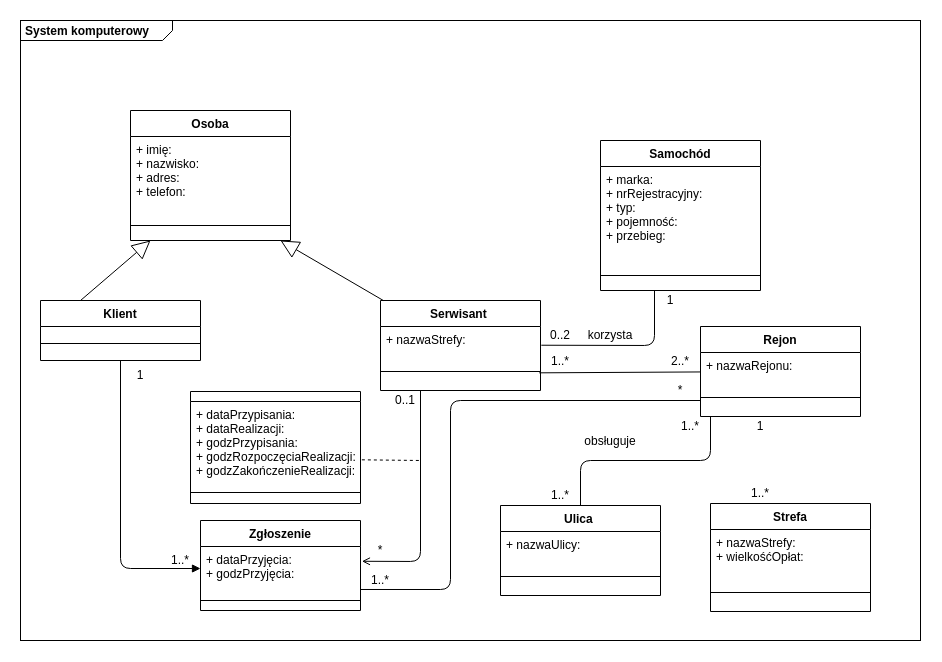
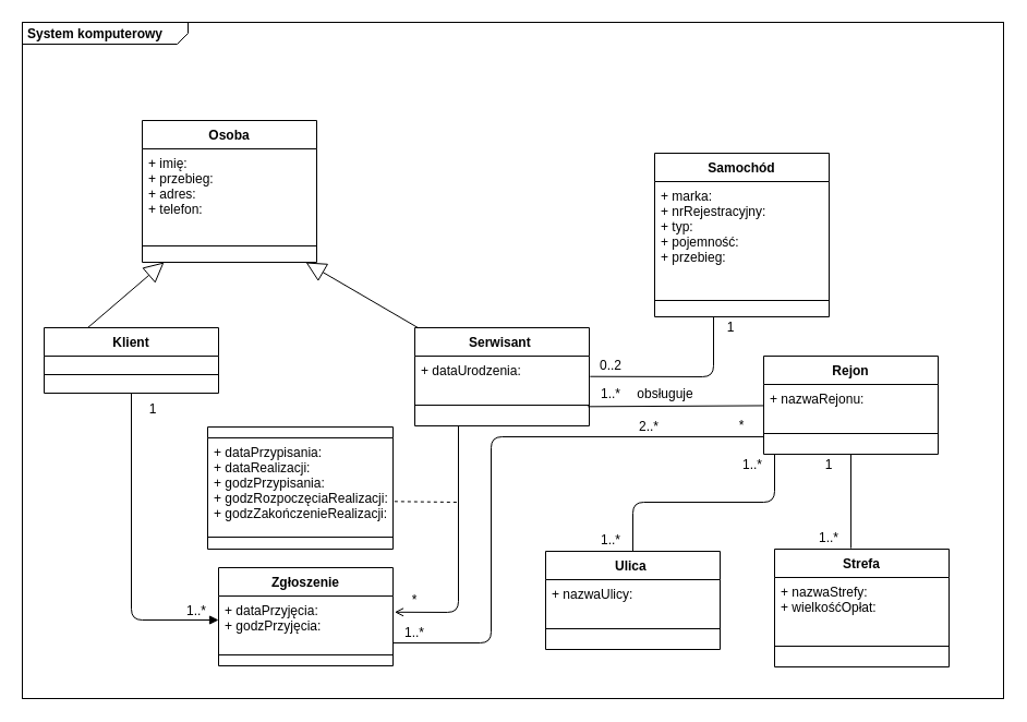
  <mxCell id="0" />
  <mxCell id="1" parent="0" />
  <mxCell id="2" value="&lt;p style=&quot;margin: 0px ; margin-top: 4px ; margin-left: 5px ; text-align: left&quot;&gt;&lt;b&gt;System komputerowy&lt;/b&gt;&lt;/p&gt;" style="html=1;shape=mxgraph.sysml.package;overflow=fill;labelX=152;align=left;spacingLeft=5;verticalAlign=top;spacingTop=-3;" parent="1" vertex="1"><mxGeometry x="20" y="20" width="900" height="620" as="geometry" /></mxCell>
  <mxCell id="3" value="Osoba" style="swimlane;fontStyle=1;align=center;verticalAlign=top;childLayout=stackLayout;horizontal=1;startSize=26;horizontalStack=0;resizeParent=1;resizeParentMax=0;resizeLast=0;collapsible=1;marginBottom=0;" parent="1" vertex="1"><mxGeometry x="130" y="110" width="160" height="130" as="geometry" /></mxCell>
- <mxCell id="4" value="+ imię:&#10;+ nazwisko:&#10;+ adres:&#10;+ telefon:" style="text;strokeColor=none;fillColor=none;align=left;verticalAlign=top;spacingLeft=4;spacingRight=4;overflow=hidden;rotatable=0;points=[[0,0.5],[1,0.5]];portConstraint=eastwest;" parent="3" vertex="1"><mxGeometry y="26" width="160" height="74" as="geometry" /></mxCell>
+ <mxCell id="4" value="+ imię:&#10;+ przebieg:&#10;+ adres:&#10;+ telefon:" style="text;strokeColor=none;fillColor=none;align=left;verticalAlign=top;spacingLeft=4;spacingRight=4;overflow=hidden;rotatable=0;points=[[0,0.5],[1,0.5]];portConstraint=eastwest;" parent="3" vertex="1"><mxGeometry y="26" width="160" height="74" as="geometry" /></mxCell>
  <mxCell id="5" value="" style="line;strokeWidth=1;fillColor=none;align=left;verticalAlign=middle;spacingTop=-1;spacingLeft=3;spacingRight=3;rotatable=0;labelPosition=right;points=[];portConstraint=eastwest;" parent="3" vertex="1"><mxGeometry y="100" width="160" height="30" as="geometry" /></mxCell>
  <mxCell id="6" value="Klient" style="swimlane;fontStyle=1;align=center;verticalAlign=top;childLayout=stackLayout;horizontal=1;startSize=26;horizontalStack=0;resizeParent=1;resizeParentMax=0;resizeLast=0;collapsible=1;marginBottom=0;" parent="1" vertex="1"><mxGeometry x="40" y="300" width="160" height="60" as="geometry" /></mxCell>
  <mxCell id="7" value="" style="line;strokeWidth=1;fillColor=none;align=left;verticalAlign=middle;spacingTop=-1;spacingLeft=3;spacingRight=3;rotatable=0;labelPosition=right;points=[];portConstraint=eastwest;" parent="6" vertex="1"><mxGeometry y="26" width="160" height="34" as="geometry" /></mxCell>
  <mxCell id="8" value="Serwisant " style="swimlane;fontStyle=1;align=center;verticalAlign=top;childLayout=stackLayout;horizontal=1;startSize=26;horizontalStack=0;resizeParent=1;resizeParentMax=0;resizeLast=0;collapsible=1;marginBottom=0;" parent="1" vertex="1"><mxGeometry x="380" y="300" width="160" height="90" as="geometry" /></mxCell>
- <mxCell id="9" value="+ nazwaStrefy:" style="text;strokeColor=none;fillColor=none;align=left;verticalAlign=top;spacingLeft=4;spacingRight=4;overflow=hidden;rotatable=0;points=[[0,0.5],[1,0.5]];portConstraint=eastwest;" parent="8" vertex="1"><mxGeometry y="26" width="160" height="26" as="geometry" /></mxCell>
+ <mxCell id="9" value="+ dataUrodzenia:" style="text;strokeColor=none;fillColor=none;align=left;verticalAlign=top;spacingLeft=4;spacingRight=4;overflow=hidden;rotatable=0;points=[[0,0.5],[1,0.5]];portConstraint=eastwest;" parent="8" vertex="1"><mxGeometry y="26" width="160" height="26" as="geometry" /></mxCell>
  <mxCell id="10" value="" style="line;strokeWidth=1;fillColor=none;align=left;verticalAlign=middle;spacingTop=-1;spacingLeft=3;spacingRight=3;rotatable=0;labelPosition=right;points=[];portConstraint=eastwest;" parent="8" vertex="1"><mxGeometry y="52" width="160" height="38" as="geometry" /></mxCell>
  <mxCell id="11" value="" style="endArrow=block;endSize=16;endFill=0;html=1;exitX=0.25;exitY=0;exitDx=0;exitDy=0;" parent="1" source="6" edge="1"><mxGeometry width="160" relative="1" as="geometry"><mxPoint x="220" y="280" as="sourcePoint" /><mxPoint x="150" y="240" as="targetPoint" /></mxGeometry></mxCell>
  <mxCell id="12" value="" style="endArrow=block;endSize=16;endFill=0;html=1;" parent="1" source="8" edge="1"><mxGeometry width="160" relative="1" as="geometry"><mxPoint x="220" y="380" as="sourcePoint" /><mxPoint x="280" y="240" as="targetPoint" /></mxGeometry></mxCell>
  <mxCell id="13" value="Samochód" style="swimlane;fontStyle=1;align=center;verticalAlign=top;childLayout=stackLayout;horizontal=1;startSize=26;horizontalStack=0;resizeParent=1;resizeParentMax=0;resizeLast=0;collapsible=1;marginBottom=0;" parent="1" vertex="1"><mxGeometry x="600" y="140" width="160" height="150" as="geometry" /></mxCell>
  <mxCell id="14" value="+ marka:&#10;+ nrRejestracyjny:&#10;+ typ: &#10;+ pojemność:&#10;+ przebieg:" style="text;strokeColor=none;fillColor=none;align=left;verticalAlign=top;spacingLeft=4;spacingRight=4;overflow=hidden;rotatable=0;points=[[0,0.5],[1,0.5]];portConstraint=eastwest;" parent="13" vertex="1"><mxGeometry y="26" width="160" height="94" as="geometry" /></mxCell>
  <mxCell id="15" value="" style="line;strokeWidth=1;fillColor=none;align=left;verticalAlign=middle;spacingTop=-1;spacingLeft=3;spacingRight=3;rotatable=0;labelPosition=right;points=[];portConstraint=eastwest;" parent="13" vertex="1"><mxGeometry y="120" width="160" height="30" as="geometry" /></mxCell>
  <mxCell id="16" value="" style="endArrow=none;html=1;exitX=1.005;exitY=0.72;exitDx=0;exitDy=0;exitPerimeter=0;" parent="1" source="9" edge="1"><mxGeometry width="50" height="50" relative="1" as="geometry"><mxPoint x="500" y="440" as="sourcePoint" /><mxPoint x="654" y="290" as="targetPoint" /><Array as="points"><mxPoint x="654" y="345" /></Array></mxGeometry></mxCell>
  <mxCell id="17" value="Zgłoszenie" style="swimlane;fontStyle=1;align=center;verticalAlign=top;childLayout=stackLayout;horizontal=1;startSize=26;horizontalStack=0;resizeParent=1;resizeParentMax=0;resizeLast=0;collapsible=1;marginBottom=0;" parent="1" vertex="1"><mxGeometry x="200" y="520" width="160" height="90" as="geometry" /></mxCell>
  <mxCell id="18" value="+ dataPrzyjęcia:&#10;+ godzPrzyjęcia:" style="text;strokeColor=none;fillColor=none;align=left;verticalAlign=top;spacingLeft=4;spacingRight=4;overflow=hidden;rotatable=0;points=[[0,0.5],[1,0.5]];portConstraint=eastwest;" parent="17" vertex="1"><mxGeometry y="26" width="160" height="44" as="geometry" /></mxCell>
  <mxCell id="19" value="" style="line;strokeWidth=1;fillColor=none;align=left;verticalAlign=middle;spacingTop=-1;spacingLeft=3;spacingRight=3;rotatable=0;labelPosition=right;points=[];portConstraint=eastwest;" parent="17" vertex="1"><mxGeometry y="70" width="160" height="20" as="geometry" /></mxCell>
  <mxCell id="20" value="" style="endArrow=open;html=1;exitX=0.25;exitY=1;exitDx=0;exitDy=0;entryX=1.009;entryY=0.336;entryDx=0;entryDy=0;entryPerimeter=0;" parent="1" source="8" target="18" edge="1"><mxGeometry width="50" height="50" relative="1" as="geometry"><mxPoint x="300" y="440" as="sourcePoint" /><mxPoint x="350" y="390" as="targetPoint" /><Array as="points"><mxPoint x="420" y="561" /></Array></mxGeometry></mxCell>
  <mxCell id="21" value="" style="endArrow=block;html=1;exitX=0.5;exitY=1;exitDx=0;exitDy=0;entryX=0;entryY=0.5;entryDx=0;entryDy=0;" parent="1" source="6" target="18" edge="1"><mxGeometry width="50" height="50" relative="1" as="geometry"><mxPoint x="300" y="440" as="sourcePoint" /><mxPoint x="350" y="390" as="targetPoint" /><Array as="points"><mxPoint x="120" y="568" /></Array></mxGeometry></mxCell>
  <mxCell id="22" value="1" style="text;html=1;strokeColor=none;fillColor=none;align=center;verticalAlign=middle;whiteSpace=wrap;rounded=0;" parent="1" vertex="1"><mxGeometry x="120" y="360" width="40" height="30" as="geometry" /></mxCell>
  <mxCell id="23" value="1..*" style="text;html=1;strokeColor=none;fillColor=none;align=center;verticalAlign=middle;whiteSpace=wrap;rounded=0;" parent="1" vertex="1"><mxGeometry x="160" y="550" width="40" height="20" as="geometry" /></mxCell>
  <mxCell id="24" value="*" style="text;html=1;strokeColor=none;fillColor=none;align=center;verticalAlign=middle;whiteSpace=wrap;rounded=0;" parent="1" vertex="1"><mxGeometry x="360" y="540" width="40" height="20" as="geometry" /></mxCell>
- <mxCell id="25" value="0..1" style="text;html=1;strokeColor=none;fillColor=none;align=center;verticalAlign=middle;whiteSpace=wrap;rounded=0;" parent="1" vertex="1"><mxGeometry x="390" y="390" width="30" height="20" as="geometry" /></mxCell>
  <mxCell id="26" value="0..2" style="text;html=1;strokeColor=none;fillColor=none;align=center;verticalAlign=middle;whiteSpace=wrap;rounded=0;" parent="1" vertex="1"><mxGeometry x="540" y="330" width="40" height="10" as="geometry" /></mxCell>
  <mxCell id="27" value="1" style="text;html=1;strokeColor=none;fillColor=none;align=center;verticalAlign=middle;whiteSpace=wrap;rounded=0;" parent="1" vertex="1"><mxGeometry x="650" y="290" width="40" height="20" as="geometry" /></mxCell>
  <mxCell id="28" value="" style="swimlane;fontStyle=1;align=center;verticalAlign=top;childLayout=stackLayout;horizontal=1;startSize=10;horizontalStack=0;resizeParent=1;resizeParentMax=0;resizeLast=0;collapsible=1;marginBottom=0;" parent="1" vertex="1"><mxGeometry x="190" y="391" width="170" height="112" as="geometry" /></mxCell>
  <mxCell id="29" value="+ dataPrzypisania:&#10;+ dataRealizacji:&#10;+ godzPrzypisania:&#10;+ godzRozpoczęciaRealizacji:&#10;+ godzZakończenieRealizacji:" style="text;strokeColor=none;fillColor=none;align=left;verticalAlign=top;spacingLeft=4;spacingRight=4;overflow=hidden;rotatable=0;points=[[0,0.5],[1,0.5]];portConstraint=eastwest;" parent="28" vertex="1"><mxGeometry y="10" width="170" height="80" as="geometry" /></mxCell>
  <mxCell id="30" value="" style="line;strokeWidth=1;fillColor=none;align=left;verticalAlign=middle;spacingTop=-1;spacingLeft=3;spacingRight=3;rotatable=0;labelPosition=right;points=[];portConstraint=eastwest;" parent="28" vertex="1"><mxGeometry y="90" width="170" height="22" as="geometry" /></mxCell>
  <mxCell id="31" value="" style="endArrow=none;dashed=1;html=1;exitX=1.008;exitY=0.729;exitDx=0;exitDy=0;exitPerimeter=0;" parent="1" source="29" edge="1"><mxGeometry width="50" height="50" relative="1" as="geometry"><mxPoint x="364" y="460" as="sourcePoint" /><mxPoint x="420" y="460" as="targetPoint" /></mxGeometry></mxCell>
  <mxCell id="32" value="Rejon" style="swimlane;fontStyle=1;align=center;verticalAlign=top;childLayout=stackLayout;horizontal=1;startSize=26;horizontalStack=0;resizeParent=1;resizeParentMax=0;resizeLast=0;collapsible=1;marginBottom=0;" parent="1" vertex="1"><mxGeometry x="700" y="326" width="160" height="90" as="geometry" /></mxCell>
  <mxCell id="33" value="+ nazwaRejonu:" style="text;strokeColor=none;fillColor=none;align=left;verticalAlign=top;spacingLeft=4;spacingRight=4;overflow=hidden;rotatable=0;points=[[0,0.5],[1,0.5]];portConstraint=eastwest;" parent="32" vertex="1"><mxGeometry y="26" width="160" height="26" as="geometry" /></mxCell>
  <mxCell id="34" value="" style="line;strokeWidth=1;fillColor=none;align=left;verticalAlign=middle;spacingTop=-1;spacingLeft=3;spacingRight=3;rotatable=0;labelPosition=right;points=[];portConstraint=eastwest;" parent="32" vertex="1"><mxGeometry y="52" width="160" height="38" as="geometry" /></mxCell>
  <mxCell id="35" value="" style="endArrow=none;html=1;entryX=0.992;entryY=0.535;entryDx=0;entryDy=0;entryPerimeter=0;" parent="1" source="32" target="10" edge="1"><mxGeometry width="50" height="50" relative="1" as="geometry"><mxPoint x="500" y="450" as="sourcePoint" /><mxPoint x="540" y="360" as="targetPoint" /></mxGeometry></mxCell>
  <mxCell id="36" value="1..*" style="text;html=1;strokeColor=none;fillColor=none;align=center;verticalAlign=middle;whiteSpace=wrap;rounded=0;" parent="1" vertex="1"><mxGeometry x="540" y="351" width="40" height="20" as="geometry" /></mxCell>
- <mxCell id="37" value="2..*" style="text;html=1;strokeColor=none;fillColor=none;align=center;verticalAlign=middle;whiteSpace=wrap;rounded=0;" parent="1" vertex="1"><mxGeometry x="660" y="351" width="40" height="20" as="geometry" /></mxCell>
+ <mxCell id="37" value="2..*" style="text;html=1;strokeColor=none;fillColor=none;align=center;verticalAlign=middle;whiteSpace=wrap;rounded=0;" parent="1" vertex="1"><mxGeometry x="575" y="381" width="40" height="20" as="geometry" /></mxCell>
  <mxCell id="38" value="" style="endArrow=none;html=1;exitX=1.002;exitY=0.977;exitDx=0;exitDy=0;exitPerimeter=0;" parent="1" source="18" edge="1"><mxGeometry width="50" height="50" relative="1" as="geometry"><mxPoint x="470" y="500" as="sourcePoint" /><mxPoint x="700" y="400" as="targetPoint" /><Array as="points"><mxPoint x="450" y="589" /><mxPoint x="450" y="400" /></Array></mxGeometry></mxCell>
  <mxCell id="39" value="1..*" style="text;html=1;strokeColor=none;fillColor=none;align=center;verticalAlign=middle;whiteSpace=wrap;rounded=0;" parent="1" vertex="1"><mxGeometry x="360" y="570" width="40" height="20" as="geometry" /></mxCell>
  <mxCell id="40" value="*" style="text;html=1;strokeColor=none;fillColor=none;align=center;verticalAlign=middle;whiteSpace=wrap;rounded=0;" parent="1" vertex="1"><mxGeometry x="660" y="380" width="40" height="20" as="geometry" /></mxCell>
  <mxCell id="41" value="Ulica " style="swimlane;fontStyle=1;align=center;verticalAlign=top;childLayout=stackLayout;horizontal=1;startSize=26;horizontalStack=0;resizeParent=1;resizeParentMax=0;resizeLast=0;collapsible=1;marginBottom=0;" parent="1" vertex="1"><mxGeometry x="500" y="505" width="160" height="90" as="geometry" /></mxCell>
  <mxCell id="42" value="+ nazwaUlicy:" style="text;strokeColor=none;fillColor=none;align=left;verticalAlign=top;spacingLeft=4;spacingRight=4;overflow=hidden;rotatable=0;points=[[0,0.5],[1,0.5]];portConstraint=eastwest;" parent="41" vertex="1"><mxGeometry y="26" width="160" height="26" as="geometry" /></mxCell>
  <mxCell id="43" value="" style="line;strokeWidth=1;fillColor=none;align=left;verticalAlign=middle;spacingTop=-1;spacingLeft=3;spacingRight=3;rotatable=0;labelPosition=right;points=[];portConstraint=eastwest;" parent="41" vertex="1"><mxGeometry y="52" width="160" height="38" as="geometry" /></mxCell>
  <mxCell id="44" value="" style="endArrow=none;html=1;exitX=0.5;exitY=0;exitDx=0;exitDy=0;" parent="1" source="41" edge="1"><mxGeometry width="50" height="50" relative="1" as="geometry"><mxPoint x="750" y="490" as="sourcePoint" /><mxPoint x="710" y="416" as="targetPoint" /><Array as="points"><mxPoint x="580" y="460" /><mxPoint x="710" y="460" /></Array></mxGeometry></mxCell>
  <mxCell id="45" value="1..*" style="text;html=1;strokeColor=none;fillColor=none;align=center;verticalAlign=middle;whiteSpace=wrap;rounded=0;" parent="1" vertex="1"><mxGeometry x="670" y="416" width="40" height="20" as="geometry" /></mxCell>
  <mxCell id="46" value="1..*" style="text;html=1;strokeColor=none;fillColor=none;align=center;verticalAlign=middle;whiteSpace=wrap;rounded=0;" parent="1" vertex="1"><mxGeometry x="540" y="485" width="40" height="20" as="geometry" /></mxCell>
  <mxCell id="47" value="Strefa" style="swimlane;fontStyle=1;align=center;verticalAlign=top;childLayout=stackLayout;horizontal=1;startSize=26;horizontalStack=0;resizeParent=1;resizeParentMax=0;resizeLast=0;collapsible=1;marginBottom=0;" parent="1" vertex="1"><mxGeometry x="710" y="503" width="160" height="108" as="geometry" /></mxCell>
  <mxCell id="48" value="+ nazwaStrefy:&#10;+ wielkośćOpłat:" style="text;strokeColor=none;fillColor=none;align=left;verticalAlign=top;spacingLeft=4;spacingRight=4;overflow=hidden;rotatable=0;points=[[0,0.5],[1,0.5]];portConstraint=eastwest;" parent="47" vertex="1"><mxGeometry y="26" width="160" height="44" as="geometry" /></mxCell>
  <mxCell id="49" value="" style="line;strokeWidth=1;fillColor=none;align=left;verticalAlign=middle;spacingTop=-1;spacingLeft=3;spacingRight=3;rotatable=0;labelPosition=right;points=[];portConstraint=eastwest;" parent="47" vertex="1"><mxGeometry y="70" width="160" height="38" as="geometry" /></mxCell>
+ <mxCell id="50" value="" style="endArrow=none;html=1;exitX=0.438;exitY=-0.008;exitDx=0;exitDy=0;exitPerimeter=0;entryX=0.5;entryY=1;entryDx=0;entryDy=0;" parent="1" source="47" target="32" edge="1"><mxGeometry width="50" height="50" relative="1" as="geometry"><mxPoint x="560" y="540" as="sourcePoint" /><mxPoint x="800" y="420" as="targetPoint" /></mxGeometry></mxCell>
  <mxCell id="51" value="1" style="text;html=1;strokeColor=none;fillColor=none;align=center;verticalAlign=middle;whiteSpace=wrap;rounded=0;" parent="1" vertex="1"><mxGeometry x="740" y="416" width="40" height="20" as="geometry" /></mxCell>
  <mxCell id="52" value="1..*" style="text;html=1;strokeColor=none;fillColor=none;align=center;verticalAlign=middle;whiteSpace=wrap;rounded=0;" parent="1" vertex="1"><mxGeometry x="740" y="483" width="40" height="20" as="geometry" /></mxCell>
- <mxCell id="53" value="korzysta" style="text;html=1;strokeColor=none;fillColor=none;align=center;verticalAlign=middle;whiteSpace=wrap;rounded=0;" vertex="1" parent="1"><mxGeometry x="590" y="324.5" width="40" height="21" as="geometry" /></mxCell>
- <mxCell id="54" value="obsługuje" style="text;html=1;strokeColor=none;fillColor=none;align=center;verticalAlign=middle;whiteSpace=wrap;rounded=0;" vertex="1" parent="1"><mxGeometry x="590" y="431" width="40" height="20" as="geometry" /></mxCell>
+ <mxCell id="54" value="obsługuje" style="text;html=1;strokeColor=none;fillColor=none;align=center;verticalAlign=middle;whiteSpace=wrap;rounded=0;" vertex="1" parent="1"><mxGeometry x="590" y="351" width="40" height="20" as="geometry" /></mxCell>
